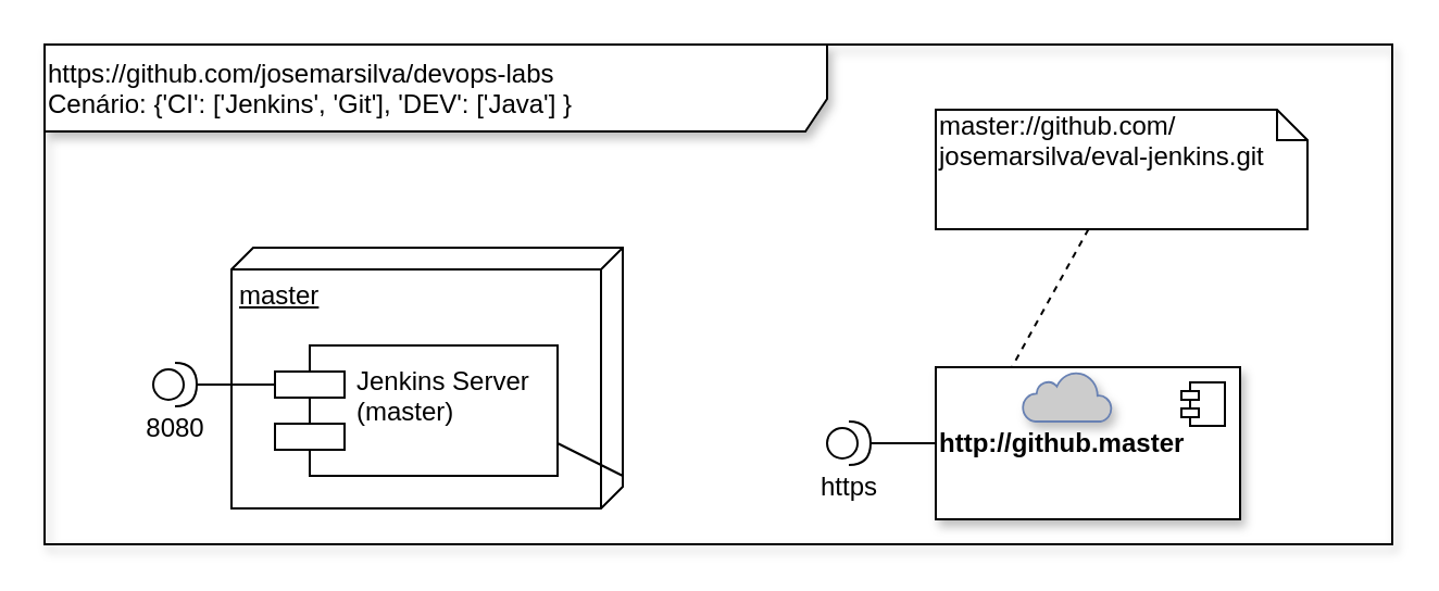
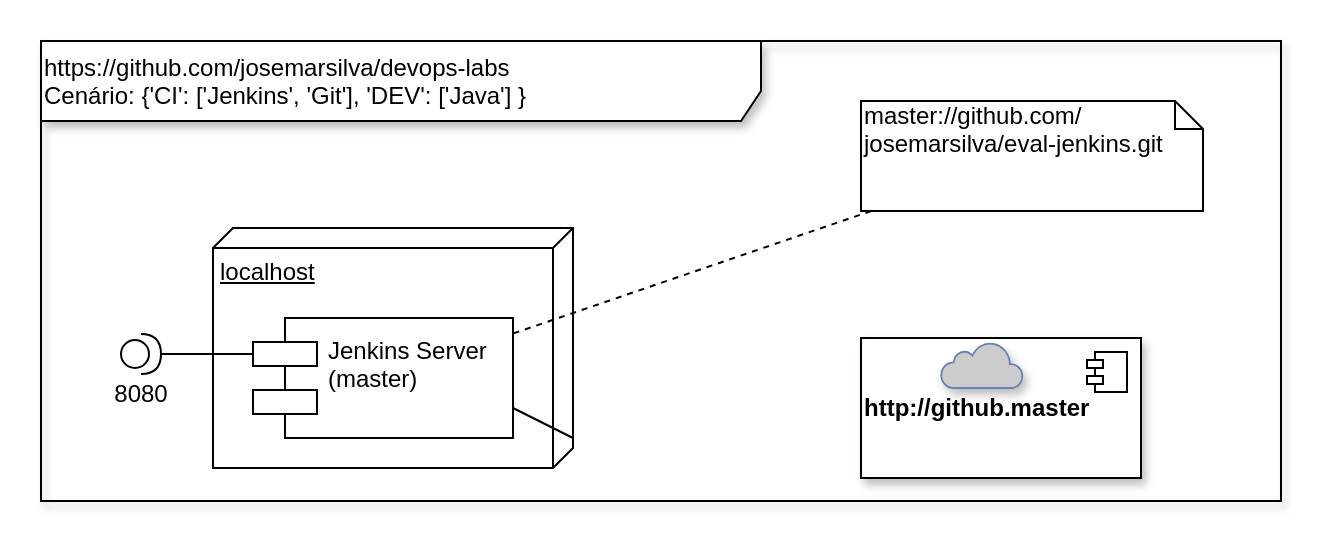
  <mxCell id="0" />
  <mxCell id="1" parent="0" />
  <mxCell id="2" value="https://github.com/josemarsilva/devops-labs&lt;br&gt;Cenário: {'CI': ['Jenkins', 'Git'], 'DEV': ['Java'] }" style="shape=umlFrame;whiteSpace=wrap;html=1;shadow=1;width=360;height=40;align=left;verticalAlign=top;" parent="1" vertex="1"><mxGeometry width="620" height="230" as="geometry" x="20" y="20" /></mxCell>
  <mxCell id="3" value="&lt;b&gt;http://github.master&lt;/b&gt;" style="html=1;shadow=1;align=left;" parent="1" vertex="1"><mxGeometry x="430" y="168.5" width="140" height="70" as="geometry" /></mxCell>
  <mxCell id="4" value="" style="shape=component;jettyWidth=8;jettyHeight=4;" parent="3" vertex="1"><mxGeometry x="1" width="20" height="20" relative="1" as="geometry"><mxPoint x="-27" y="7" as="offset" /></mxGeometry></mxCell>
  <mxCell id="5" value="" style="html=1;outlineConnect=0;fillColor=#CCCCCC;strokeColor=#6881B3;gradientColor=none;gradientDirection=north;strokeWidth=2;shape=mxgraph.networks.cloud;fontColor=#ffffff;shadow=1;align=left;" parent="3" vertex="1"><mxGeometry x="40" y="2" width="41" height="23" as="geometry" /></mxCell>
  <mxCell id="6" style="edgeStyle=orthogonalEdgeStyle;rounded=0;html=1;exitX=0;exitY=0.25;entryX=0;entryY=0.25;jettySize=auto;orthogonalLoop=1;" parent="1" source="3" target="3" edge="1"><mxGeometry relative="1" as="geometry" /></mxCell>
- <mxCell id="7" value="master" style="verticalAlign=top;align=left;spacingTop=8;spacingLeft=2;spacingRight=12;shape=cube;size=10;direction=south;fontStyle=4;html=1;" vertex="1" parent="1"><mxGeometry x="106" y="113.5" width="180" height="120" as="geometry" /></mxCell>
+ <mxCell id="7" value="localhost" style="verticalAlign=top;align=left;spacingTop=8;spacingLeft=2;spacingRight=12;shape=cube;size=10;direction=south;fontStyle=4;html=1;" vertex="1" parent="1"><mxGeometry x="106" y="113.5" width="180" height="120" as="geometry" /></mxCell>
  <mxCell id="8" value="Jenkins Server&#10;(master)&#10;" style="shape=component;align=left;spacingLeft=36;" vertex="1" parent="1"><mxGeometry x="126" y="158.5" width="130" height="60" as="geometry" /></mxCell>
- <mxCell id="9" style="edgeStyle=orthogonalEdgeStyle;rounded=0;orthogonalLoop=1;jettySize=auto;html=1;entryX=0;entryY=0.5;entryDx=0;entryDy=0;endArrow=none;endFill=0;" edge="1" parent="1" source="10" target="3"><mxGeometry relative="1" as="geometry" /></mxCell>
- <mxCell id="10" value="https" style="shape=providedRequiredInterface;html=1;verticalLabelPosition=bottom;" vertex="1" parent="1"><mxGeometry x="380" y="193.5" width="20" height="20" as="geometry" /></mxCell>
  <mxCell id="11" style="edgeStyle=none;rounded=0;orthogonalLoop=1;jettySize=auto;html=1;entryX=0;entryY=0.3;entryDx=0;entryDy=0;endArrow=none;endFill=0;" edge="1" parent="1" source="12" target="8"><mxGeometry relative="1" as="geometry" /></mxCell>
- <mxCell id="12" value="8080" style="shape=providedRequiredInterface;html=1;verticalLabelPosition=bottom;" vertex="1" parent="1"><mxGeometry x="70" y="166.5" width="20" height="20" as="geometry" /></mxCell>
+ <mxCell id="12" value="8080" style="shape=providedRequiredInterface;html=1;verticalLabelPosition=bottom;" vertex="1" parent="1"><mxGeometry x="60" y="166.5" width="20" height="20" as="geometry" /></mxCell>
  <mxCell id="13" style="rounded=0;orthogonalLoop=1;jettySize=auto;html=1;exitX=1;exitY=0.75;exitDx=0;exitDy=0;endArrow=none;endFill=0;" edge="1" parent="1" source="8" target="7"><mxGeometry relative="1" as="geometry" /></mxCell>
- <mxCell id="14" style="edgeStyle=none;rounded=0;orthogonalLoop=1;jettySize=auto;html=1;entryX=0.25;entryY=0;entryDx=0;entryDy=0;endArrow=none;endFill=0;dashed=1;" edge="1" parent="1" source="15" target="3"><mxGeometry relative="1" as="geometry" /></mxCell>
+ <mxCell id="14" style="edgeStyle=none;rounded=0;orthogonalLoop=1;jettySize=auto;html=1;endArrow=none;endFill=0;dashed=1;" edge="1" parent="1" source="15" target="8"><mxGeometry relative="1" as="geometry" /></mxCell>
  <mxCell id="15" value="master://github.com/&lt;br&gt;josemarsilva/eval-jenkins.git" style="shape=note;whiteSpace=wrap;html=1;size=14;verticalAlign=top;align=left;spacingTop=-6;" vertex="1" parent="1"><mxGeometry x="430" y="50" width="171" height="55" as="geometry" /></mxCell>
  <mxCell id="16" value="Untitled Layer" parent="0" />
